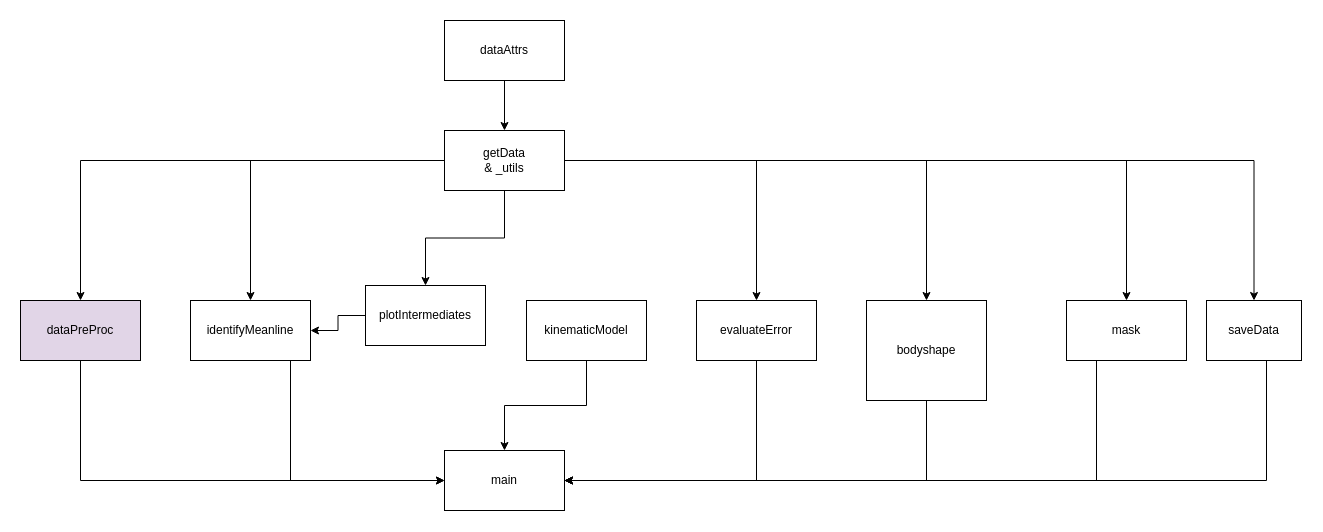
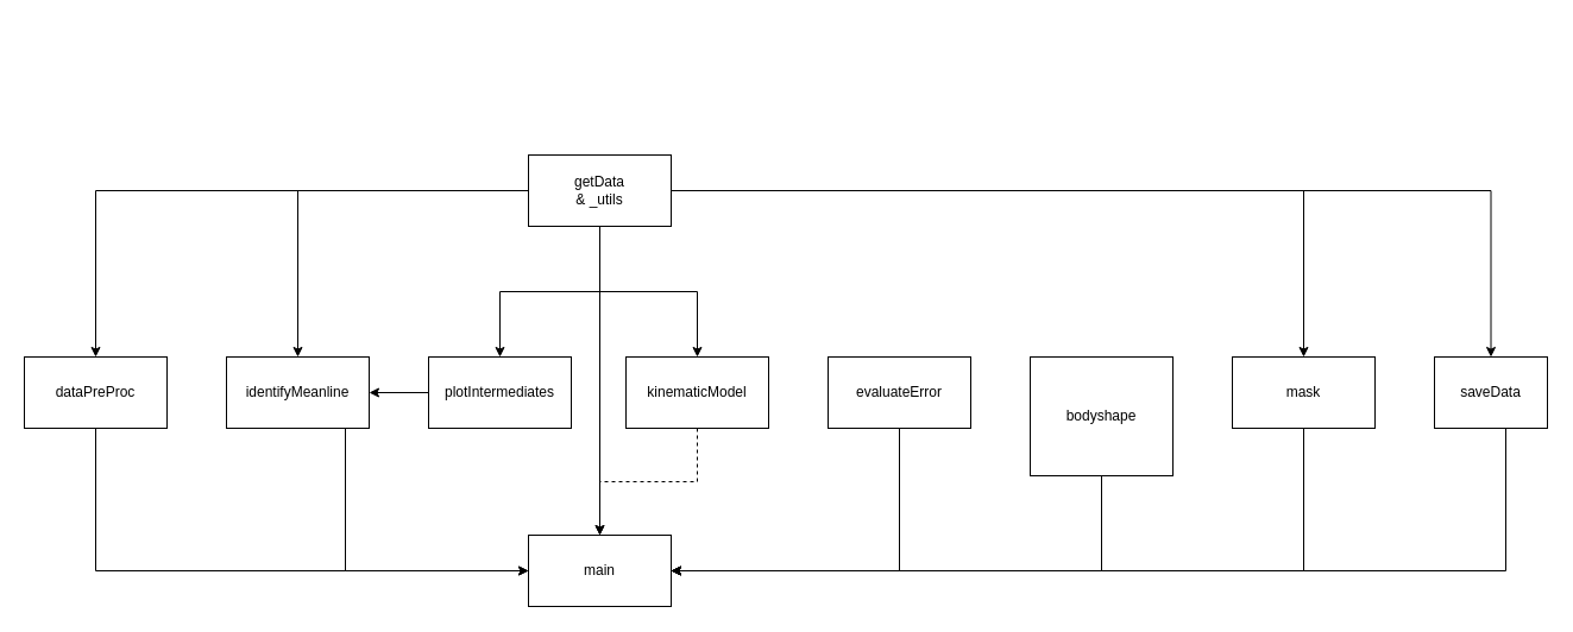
  <mxCell id="0" />
  <mxCell id="1" parent="0" />
  <mxCell id="2" style="edgeStyle=orthogonalEdgeStyle;rounded=0;orthogonalLoop=1;jettySize=auto;html=1;entryX=0.5;entryY=0;entryDx=0;entryDy=0;" parent="1" source="11" target="15" edge="1"><mxGeometry relative="1" as="geometry" /></mxCell>
- <mxCell id="4" style="edgeStyle=orthogonalEdgeStyle;rounded=0;orthogonalLoop=1;jettySize=auto;html=1;entryX=0.5;entryY=0;entryDx=0;entryDy=0;" parent="1" source="11" target="19" edge="1"><mxGeometry relative="1" as="geometry" /></mxCell>
+ <mxCell id="3" style="edgeStyle=orthogonalEdgeStyle;rounded=0;orthogonalLoop=1;jettySize=auto;html=1;" parent="1" source="11" target="17" edge="1"><mxGeometry relative="1" as="geometry" /></mxCell>
+ <mxCell id="5" style="edgeStyle=orthogonalEdgeStyle;rounded=0;orthogonalLoop=1;jettySize=auto;html=1;" parent="1" source="11" target="20" edge="1"><mxGeometry relative="1" as="geometry" /></mxCell>
  <mxCell id="6" style="edgeStyle=orthogonalEdgeStyle;rounded=0;orthogonalLoop=1;jettySize=auto;html=1;" parent="1" source="11" target="13" edge="1"><mxGeometry relative="1" as="geometry" /></mxCell>
  <mxCell id="7" style="edgeStyle=orthogonalEdgeStyle;rounded=0;orthogonalLoop=1;jettySize=auto;html=1;" parent="1" source="11" target="22" edge="1"><mxGeometry relative="1" as="geometry" /></mxCell>
- <mxCell id="8" style="edgeStyle=orthogonalEdgeStyle;rounded=0;orthogonalLoop=1;jettySize=auto;html=1;" parent="1" source="11" target="24" edge="1"><mxGeometry relative="1" as="geometry" /></mxCell>
  <mxCell id="9" style="edgeStyle=orthogonalEdgeStyle;rounded=0;orthogonalLoop=1;jettySize=auto;html=1;" parent="1" source="11" target="26" edge="1"><mxGeometry relative="1" as="geometry" /></mxCell>
  <mxCell id="10" style="edgeStyle=orthogonalEdgeStyle;rounded=0;orthogonalLoop=1;jettySize=auto;html=1;" edge="1" parent="1" source="11" target="30"><mxGeometry relative="1" as="geometry" /></mxCell>
  <mxCell id="11" value="getData&lt;br&gt;&amp;amp; _utils" style="rounded=0;whiteSpace=wrap;html=1;" parent="1" vertex="1"><mxGeometry x="444" y="130" width="120" height="60" as="geometry" /></mxCell>
  <mxCell id="12" style="edgeStyle=orthogonalEdgeStyle;rounded=0;orthogonalLoop=1;jettySize=auto;html=1;entryX=0;entryY=0.5;entryDx=0;entryDy=0;" parent="1" source="13" target="20" edge="1"><mxGeometry relative="1" as="geometry"><Array as="points"><mxPoint x="290" y="480" /></Array></mxGeometry></mxCell>
  <mxCell id="13" value="identifyMeanline" style="rounded=0;whiteSpace=wrap;html=1;" parent="1" vertex="1"><mxGeometry x="190" y="300" width="120" height="60" as="geometry" /></mxCell>
  <mxCell id="14" style="edgeStyle=orthogonalEdgeStyle;rounded=0;orthogonalLoop=1;jettySize=auto;html=1;entryX=0;entryY=0.5;entryDx=0;entryDy=0;" parent="1" source="15" target="20" edge="1"><mxGeometry relative="1" as="geometry"><Array as="points"><mxPoint x="80" y="480" /></Array></mxGeometry></mxCell>
- <mxCell id="15" value="dataPreProc" style="rounded=0;whiteSpace=wrap;html=1;fillColor=#e1d5e7;" parent="1" vertex="1"><mxGeometry x="20" y="300" width="120" height="60" as="geometry" /></mxCell>
- <mxCell id="16" style="edgeStyle=orthogonalEdgeStyle;rounded=0;orthogonalLoop=1;jettySize=auto;html=1;" parent="1" source="17" target="20" edge="1"><mxGeometry relative="1" as="geometry" /></mxCell>
+ <mxCell id="15" value="dataPreProc" style="rounded=0;whiteSpace=wrap;html=1;" parent="1" vertex="1"><mxGeometry x="20" y="300" width="120" height="60" as="geometry" /></mxCell>
+ <mxCell id="16" style="edgeStyle=orthogonalEdgeStyle;rounded=0;orthogonalLoop=1;jettySize=auto;html=1;dashed=1;" parent="1" source="17" target="20" edge="1"><mxGeometry relative="1" as="geometry" /></mxCell>
  <mxCell id="17" value="kinematicModel" style="rounded=0;whiteSpace=wrap;html=1;" parent="1" vertex="1"><mxGeometry x="526" y="300" width="120" height="60" as="geometry" /></mxCell>
  <mxCell id="18" style="edgeStyle=orthogonalEdgeStyle;rounded=0;orthogonalLoop=1;jettySize=auto;html=1;entryX=1;entryY=0.5;entryDx=0;entryDy=0;" parent="1" source="19" target="20" edge="1"><mxGeometry relative="1" as="geometry"><Array as="points"><mxPoint x="926" y="480" /></Array></mxGeometry></mxCell>
  <mxCell id="19" value="bodyshape" style="rounded=0;whiteSpace=wrap;html=1;" parent="1" vertex="1"><mxGeometry x="866" y="300" width="120" height="100" as="geometry" /></mxCell>
  <mxCell id="20" value="main" style="rounded=0;whiteSpace=wrap;html=1;" parent="1" vertex="1"><mxGeometry x="444" y="450" width="120" height="60" as="geometry" /></mxCell>
  <mxCell id="21" style="edgeStyle=orthogonalEdgeStyle;rounded=0;orthogonalLoop=1;jettySize=auto;html=1;" parent="1" source="22" target="13" edge="1"><mxGeometry relative="1" as="geometry" /></mxCell>
- <mxCell id="22" value="plotIntermediates" style="rounded=0;whiteSpace=wrap;html=1;" parent="1" vertex="1"><mxGeometry x="365" y="285" width="120" height="60" as="geometry" /></mxCell>
+ <mxCell id="22" value="plotIntermediates" style="rounded=0;whiteSpace=wrap;html=1;" parent="1" vertex="1"><mxGeometry x="360" y="300" width="120" height="60" as="geometry" /></mxCell>
  <mxCell id="23" style="edgeStyle=orthogonalEdgeStyle;rounded=0;orthogonalLoop=1;jettySize=auto;html=1;entryX=1;entryY=0.5;entryDx=0;entryDy=0;" parent="1" source="24" target="20" edge="1"><mxGeometry relative="1" as="geometry"><Array as="points"><mxPoint x="756" y="480" /></Array></mxGeometry></mxCell>
  <mxCell id="24" value="evaluateError" style="rounded=0;whiteSpace=wrap;html=1;" parent="1" vertex="1"><mxGeometry x="696" y="300" width="120" height="60" as="geometry" /></mxCell>
  <mxCell id="25" style="edgeStyle=orthogonalEdgeStyle;rounded=0;orthogonalLoop=1;jettySize=auto;html=1;entryX=1;entryY=0.5;entryDx=0;entryDy=0;" parent="1" source="26" target="20" edge="1"><mxGeometry relative="1" as="geometry"><Array as="points"><mxPoint x="1096" y="480" /></Array></mxGeometry></mxCell>
- <mxCell id="26" value="mask" style="rounded=0;whiteSpace=wrap;html=1;" parent="1" vertex="1"><mxGeometry x="1066" y="300" width="120" height="60" as="geometry" /></mxCell>
- <mxCell id="27" style="edgeStyle=orthogonalEdgeStyle;rounded=0;orthogonalLoop=1;jettySize=auto;html=1;entryX=0.5;entryY=0;entryDx=0;entryDy=0;" edge="1" parent="1" source="28" target="11"><mxGeometry relative="1" as="geometry" /></mxCell>
- <mxCell id="28" value="dataAttrs" style="rounded=0;whiteSpace=wrap;html=1;" vertex="1" parent="1"><mxGeometry x="444" y="20" width="120" height="60" as="geometry" /></mxCell>
+ <mxCell id="26" value="mask" style="rounded=0;whiteSpace=wrap;html=1;" parent="1" vertex="1"><mxGeometry x="1036" y="300" width="120" height="60" as="geometry" /></mxCell>
  <mxCell id="29" style="edgeStyle=orthogonalEdgeStyle;rounded=0;orthogonalLoop=1;jettySize=auto;html=1;entryX=1;entryY=0.5;entryDx=0;entryDy=0;" edge="1" parent="1" source="30" target="20"><mxGeometry relative="1" as="geometry"><Array as="points"><mxPoint x="1266" y="480" /></Array></mxGeometry></mxCell>
  <mxCell id="30" value="saveData" style="rounded=0;whiteSpace=wrap;html=1;" vertex="1" parent="1"><mxGeometry x="1206" y="300" width="95" height="60" as="geometry" /></mxCell>
